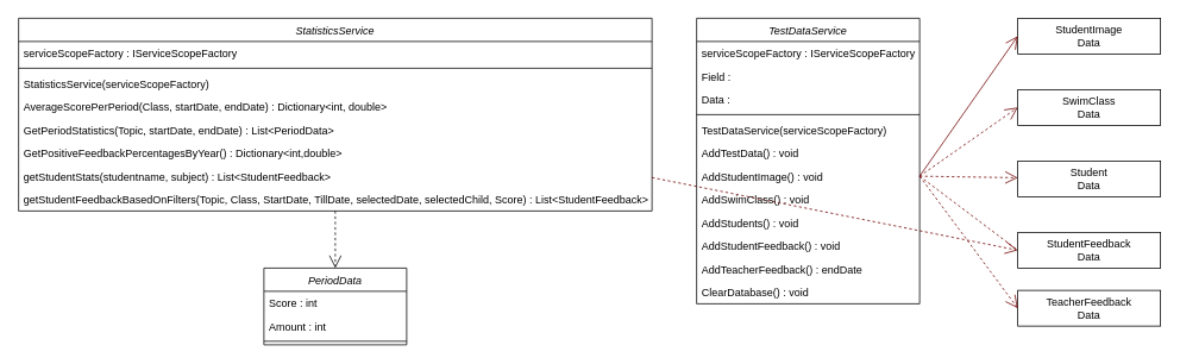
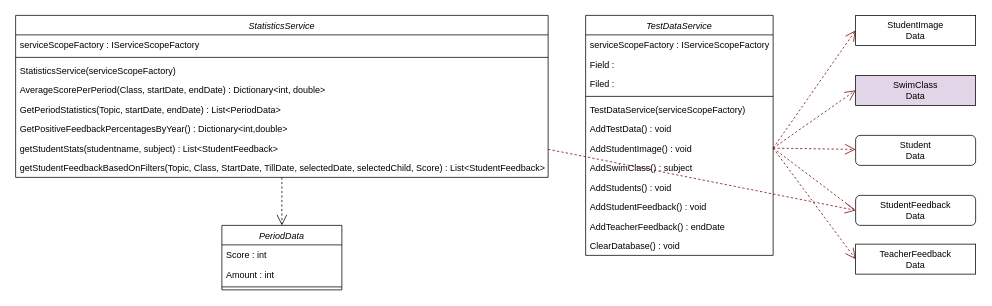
  <mxCell id="0" />
  <mxCell id="1" parent="0" />
  <mxCell id="2" value="StatisticsService" style="swimlane;fontStyle=2;align=center;verticalAlign=top;childLayout=stackLayout;horizontal=1;startSize=26;horizontalStack=0;resizeParent=1;resizeLast=0;collapsible=1;marginBottom=0;rounded=0;shadow=0;strokeWidth=1;" parent="1" vertex="1"><mxGeometry x="20" y="20" width="710" height="216" as="geometry"><mxRectangle x="230" y="140" width="160" height="26" as="alternateBounds" /></mxGeometry></mxCell>
  <mxCell id="3" value="serviceScopeFactory : IServiceScopeFactory" style="text;align=left;verticalAlign=top;spacingLeft=4;spacingRight=4;overflow=hidden;rotatable=0;points=[[0,0.5],[1,0.5]];portConstraint=eastwest;" parent="2" vertex="1"><mxGeometry y="26" width="710" height="26" as="geometry" /></mxCell>
  <mxCell id="4" value="" style="line;html=1;strokeWidth=1;align=left;verticalAlign=middle;spacingTop=-1;spacingLeft=3;spacingRight=3;rotatable=0;labelPosition=right;points=[];portConstraint=eastwest;" parent="2" vertex="1"><mxGeometry y="52" width="710" height="8" as="geometry" /></mxCell>
  <mxCell id="5" value="StatisticsService(serviceScopeFactory)" style="text;align=left;verticalAlign=top;spacingLeft=4;spacingRight=4;overflow=hidden;rotatable=0;points=[[0,0.5],[1,0.5]];portConstraint=eastwest;" parent="2" vertex="1"><mxGeometry y="60" width="710" height="26" as="geometry" /></mxCell>
  <mxCell id="6" value="AverageScorePerPeriod(Class, startDate, endDate) : Dictionary&lt;int, double&gt;" style="text;align=left;verticalAlign=top;spacingLeft=4;spacingRight=4;overflow=hidden;rotatable=0;points=[[0,0.5],[1,0.5]];portConstraint=eastwest;" parent="2" vertex="1"><mxGeometry y="86" width="710" height="26" as="geometry" /></mxCell>
  <mxCell id="7" value="GetPeriodStatistics(Topic, startDate, endDate) : List&lt;PeriodData&gt;" style="text;align=left;verticalAlign=top;spacingLeft=4;spacingRight=4;overflow=hidden;rotatable=0;points=[[0,0.5],[1,0.5]];portConstraint=eastwest;" parent="2" vertex="1"><mxGeometry y="112" width="710" height="26" as="geometry" /></mxCell>
  <mxCell id="8" value="GetPositiveFeedbackPercentagesByYear() : Dictionary&lt;int,double&gt;" style="text;align=left;verticalAlign=top;spacingLeft=4;spacingRight=4;overflow=hidden;rotatable=0;points=[[0,0.5],[1,0.5]];portConstraint=eastwest;" parent="2" vertex="1"><mxGeometry y="138" width="710" height="26" as="geometry" /></mxCell>
  <mxCell id="9" value="getStudentStats(studentname, subject) : List&lt;StudentFeedback&gt;" style="text;align=left;verticalAlign=top;spacingLeft=4;spacingRight=4;overflow=hidden;rotatable=0;points=[[0,0.5],[1,0.5]];portConstraint=eastwest;" parent="2" vertex="1"><mxGeometry y="164" width="710" height="26" as="geometry" /></mxCell>
  <mxCell id="10" value="getStudentFeedbackBasedOnFilters(Topic, Class, StartDate, TillDate, selectedDate, selectedChild, Score) : List&lt;StudentFeedback&gt;" style="text;align=left;verticalAlign=top;spacingLeft=4;spacingRight=4;overflow=hidden;rotatable=0;points=[[0,0.5],[1,0.5]];portConstraint=eastwest;" parent="2" vertex="1"><mxGeometry y="190" width="710" height="26" as="geometry" /></mxCell>
  <mxCell id="11" value="TestDataService" style="swimlane;fontStyle=2;align=center;verticalAlign=top;childLayout=stackLayout;horizontal=1;startSize=26;horizontalStack=0;resizeParent=1;resizeLast=0;collapsible=1;marginBottom=0;rounded=0;shadow=0;strokeWidth=1;" parent="1" vertex="1"><mxGeometry x="780" y="20" width="250" height="320" as="geometry"><mxRectangle x="230" y="140" width="160" height="26" as="alternateBounds" /></mxGeometry></mxCell>
  <mxCell id="12" value="serviceScopeFactory : IServiceScopeFactory" style="text;align=left;verticalAlign=top;spacingLeft=4;spacingRight=4;overflow=hidden;rotatable=0;points=[[0,0.5],[1,0.5]];portConstraint=eastwest;" parent="11" vertex="1"><mxGeometry y="26" width="250" height="26" as="geometry" /></mxCell>
  <mxCell id="13" value="Field : " style="text;align=left;verticalAlign=top;spacingLeft=4;spacingRight=4;overflow=hidden;rotatable=0;points=[[0,0.5],[1,0.5]];portConstraint=eastwest;rounded=0;shadow=0;html=0;" parent="11" vertex="1"><mxGeometry y="52" width="250" height="26" as="geometry" /></mxCell>
- <mxCell id="14" value="Data : " style="text;align=left;verticalAlign=top;spacingLeft=4;spacingRight=4;overflow=hidden;rotatable=0;points=[[0,0.5],[1,0.5]];portConstraint=eastwest;rounded=0;shadow=0;html=0;" parent="11" vertex="1"><mxGeometry y="78" width="250" height="26" as="geometry" /></mxCell>
+ <mxCell id="14" value="Filed : " style="text;align=left;verticalAlign=top;spacingLeft=4;spacingRight=4;overflow=hidden;rotatable=0;points=[[0,0.5],[1,0.5]];portConstraint=eastwest;rounded=0;shadow=0;html=0;" parent="11" vertex="1"><mxGeometry y="78" width="250" height="26" as="geometry" /></mxCell>
  <mxCell id="15" value="" style="line;html=1;strokeWidth=1;align=left;verticalAlign=middle;spacingTop=-1;spacingLeft=3;spacingRight=3;rotatable=0;labelPosition=right;points=[];portConstraint=eastwest;" parent="11" vertex="1"><mxGeometry y="104" width="250" height="8" as="geometry" /></mxCell>
  <mxCell id="16" value="TestDataService(serviceScopeFactory)" style="text;align=left;verticalAlign=top;spacingLeft=4;spacingRight=4;overflow=hidden;rotatable=0;points=[[0,0.5],[1,0.5]];portConstraint=eastwest;" parent="11" vertex="1"><mxGeometry y="112" width="250" height="26" as="geometry" /></mxCell>
  <mxCell id="17" value="AddTestData() : void" style="text;align=left;verticalAlign=top;spacingLeft=4;spacingRight=4;overflow=hidden;rotatable=0;points=[[0,0.5],[1,0.5]];portConstraint=eastwest;" parent="11" vertex="1"><mxGeometry y="138" width="250" height="26" as="geometry" /></mxCell>
  <mxCell id="18" value="AddStudentImage() : void" style="text;align=left;verticalAlign=top;spacingLeft=4;spacingRight=4;overflow=hidden;rotatable=0;points=[[0,0.5],[1,0.5]];portConstraint=eastwest;" parent="11" vertex="1"><mxGeometry y="164" width="250" height="26" as="geometry" /></mxCell>
- <mxCell id="19" value="AddSwimClass() : void" style="text;align=left;verticalAlign=top;spacingLeft=4;spacingRight=4;overflow=hidden;rotatable=0;points=[[0,0.5],[1,0.5]];portConstraint=eastwest;" parent="11" vertex="1"><mxGeometry y="190" width="250" height="26" as="geometry" /></mxCell>
+ <mxCell id="19" value="AddSwimClass() : subject" style="text;align=left;verticalAlign=top;spacingLeft=4;spacingRight=4;overflow=hidden;rotatable=0;points=[[0,0.5],[1,0.5]];portConstraint=eastwest;" parent="11" vertex="1"><mxGeometry y="190" width="250" height="26" as="geometry" /></mxCell>
  <mxCell id="20" value="AddStudents() : void" style="text;align=left;verticalAlign=top;spacingLeft=4;spacingRight=4;overflow=hidden;rotatable=0;points=[[0,0.5],[1,0.5]];portConstraint=eastwest;" parent="11" vertex="1"><mxGeometry y="216" width="250" height="26" as="geometry" /></mxCell>
  <mxCell id="21" value="AddStudentFeedback() : void" style="text;align=left;verticalAlign=top;spacingLeft=4;spacingRight=4;overflow=hidden;rotatable=0;points=[[0,0.5],[1,0.5]];portConstraint=eastwest;" parent="11" vertex="1"><mxGeometry y="242" width="250" height="26" as="geometry" /></mxCell>
  <mxCell id="22" value="AddTeacherFeedback() : endDate" style="text;align=left;verticalAlign=top;spacingLeft=4;spacingRight=4;overflow=hidden;rotatable=0;points=[[0,0.5],[1,0.5]];portConstraint=eastwest;" parent="11" vertex="1"><mxGeometry y="268" width="250" height="26" as="geometry" /></mxCell>
  <mxCell id="23" value="ClearDatabase() : void" style="text;align=left;verticalAlign=top;spacingLeft=4;spacingRight=4;overflow=hidden;rotatable=0;points=[[0,0.5],[1,0.5]];portConstraint=eastwest;" parent="11" vertex="1"><mxGeometry y="294" width="250" height="26" as="geometry" /></mxCell>
  <mxCell id="24" value="PeriodData" style="swimlane;fontStyle=2;align=center;verticalAlign=top;childLayout=stackLayout;horizontal=1;startSize=26;horizontalStack=0;resizeParent=1;resizeLast=0;collapsible=1;marginBottom=0;rounded=0;shadow=0;strokeWidth=1;" parent="1" vertex="1"><mxGeometry x="295" y="300" width="160" height="86" as="geometry"><mxRectangle x="230" y="140" width="160" height="26" as="alternateBounds" /></mxGeometry></mxCell>
  <mxCell id="25" value="Score : int" style="text;align=left;verticalAlign=top;spacingLeft=4;spacingRight=4;overflow=hidden;rotatable=0;points=[[0,0.5],[1,0.5]];portConstraint=eastwest;" parent="24" vertex="1"><mxGeometry y="26" width="160" height="26" as="geometry" /></mxCell>
  <mxCell id="26" value="Amount : int" style="text;align=left;verticalAlign=top;spacingLeft=4;spacingRight=4;overflow=hidden;rotatable=0;points=[[0,0.5],[1,0.5]];portConstraint=eastwest;rounded=0;shadow=0;html=0;" parent="24" vertex="1"><mxGeometry y="52" width="160" height="26" as="geometry" /></mxCell>
  <mxCell id="27" value="" style="line;html=1;strokeWidth=1;align=left;verticalAlign=middle;spacingTop=-1;spacingLeft=3;spacingRight=3;rotatable=0;labelPosition=right;points=[];portConstraint=eastwest;" parent="24" vertex="1"><mxGeometry y="78" width="160" height="8" as="geometry" /></mxCell>
  <mxCell id="28" value="Use" style="endArrow=open;endSize=12;dashed=1;html=1;rounded=0;edgeStyle=orthogonalEdgeStyle;fontColor=none;noLabel=1;" edge="1" parent="1" source="2" target="24"><mxGeometry width="160" relative="1" as="geometry"><mxPoint x="110" y="320" as="sourcePoint" /><mxPoint x="270" y="320" as="targetPoint" /></mxGeometry></mxCell>
  <mxCell id="29" value="TeacherFeedback&lt;br&gt;Data" style="rounded=0;whiteSpace=wrap;html=1;" vertex="1" parent="1"><mxGeometry x="1140" y="325" width="160" height="40" as="geometry" /></mxCell>
  <mxCell id="30" value="StudentImage&lt;br&gt;Data" style="rounded=0;whiteSpace=wrap;html=1;" vertex="1" parent="1"><mxGeometry x="1140" y="20" width="160" height="40" as="geometry" /></mxCell>
- <mxCell id="31" value="SwimClass&lt;br&gt;Data" style="rounded=0;whiteSpace=wrap;html=1;" vertex="1" parent="1"><mxGeometry x="1140" y="100" width="160" height="40" as="geometry" /></mxCell>
- <mxCell id="32" value="Student&lt;br&gt;Data" style="rounded=0;whiteSpace=wrap;html=1;" vertex="1" parent="1"><mxGeometry x="1140" y="180" width="160" height="40" as="geometry" /></mxCell>
- <mxCell id="33" value="StudentFeedback&lt;br&gt;Data" style="rounded=0;whiteSpace=wrap;html=1;" vertex="1" parent="1"><mxGeometry x="1140" y="260" width="160" height="40" as="geometry" /></mxCell>
+ <mxCell id="31" value="SwimClass&lt;br&gt;Data" style="rounded=0;whiteSpace=wrap;html=1;fillColor=#e1d5e7;" vertex="1" parent="1"><mxGeometry x="1140" y="100" width="160" height="40" as="geometry" /></mxCell>
+ <mxCell id="32" value="Student&lt;br&gt;Data" style="whiteSpace=wrap;html=1;rounded=1;" vertex="1" parent="1"><mxGeometry x="1140" y="180" width="160" height="40" as="geometry" /></mxCell>
+ <mxCell id="33" value="StudentFeedback&lt;br&gt;Data" style="whiteSpace=wrap;html=1;rounded=1;" vertex="1" parent="1"><mxGeometry x="1140" y="260" width="160" height="40" as="geometry" /></mxCell>
  <mxCell id="34" value="Use" style="endArrow=open;endSize=12;dashed=1;html=1;rounded=0;fontColor=none;noLabel=1;endFill=0;fillColor=#a20025;strokeColor=#6F0000;exitX=1;exitY=0.5;exitDx=0;exitDy=0;entryX=0;entryY=0.5;entryDx=0;entryDy=0;" edge="1" parent="1" source="18" target="29"><mxGeometry width="160" relative="1" as="geometry"><mxPoint x="949" y="-30" as="sourcePoint" /><mxPoint x="930" y="-110" as="targetPoint" /></mxGeometry></mxCell>
- <mxCell id="35" value="Use" style="endArrow=open;endSize=12;dashed=0;html=1;rounded=0;fontColor=none;noLabel=1;endFill=0;fillColor=#a20025;strokeColor=#6F0000;exitX=1;exitY=0.5;exitDx=0;exitDy=0;entryX=0;entryY=0.5;entryDx=0;entryDy=0;" edge="1" parent="1" source="18" target="30"><mxGeometry width="160" relative="1" as="geometry"><mxPoint x="959" y="-20" as="sourcePoint" /><mxPoint x="940" y="-100" as="targetPoint" /></mxGeometry></mxCell>
+ <mxCell id="35" value="Use" style="endArrow=open;endSize=12;dashed=1;html=1;rounded=0;fontColor=none;noLabel=1;endFill=0;fillColor=#a20025;strokeColor=#6F0000;exitX=1;exitY=0.5;exitDx=0;exitDy=0;entryX=0;entryY=0.5;entryDx=0;entryDy=0;" edge="1" parent="1" source="18" target="30"><mxGeometry width="160" relative="1" as="geometry"><mxPoint x="959" y="-20" as="sourcePoint" /><mxPoint x="940" y="-100" as="targetPoint" /></mxGeometry></mxCell>
  <mxCell id="36" value="Use" style="endArrow=none;endSize=12;dashed=1;html=1;rounded=0;fontColor=none;noLabel=1;endFill=0;fillColor=#a20025;strokeColor=#6F0000;exitX=1;exitY=0.5;exitDx=0;exitDy=0;entryX=0;entryY=0.5;entryDx=0;entryDy=0;" edge="1" parent="1" source="18" target="33"><mxGeometry width="160" relative="1" as="geometry"><mxPoint x="959" y="-20" as="sourcePoint" /><mxPoint x="940" y="-100" as="targetPoint" /></mxGeometry></mxCell>
  <mxCell id="37" value="Use" style="endArrow=open;endSize=12;dashed=1;html=1;rounded=0;fontColor=none;noLabel=1;endFill=0;fillColor=#a20025;strokeColor=#6F0000;exitX=1;exitY=0.5;exitDx=0;exitDy=0;" edge="1" parent="1" source="18" target="32"><mxGeometry width="160" relative="1" as="geometry"><mxPoint x="969" y="-10" as="sourcePoint" /><mxPoint x="950" y="-90" as="targetPoint" /></mxGeometry></mxCell>
  <mxCell id="38" value="Use" style="endArrow=open;endSize=12;dashed=1;html=1;rounded=0;fontColor=none;noLabel=1;endFill=0;fillColor=#a20025;strokeColor=#6F0000;exitX=1;exitY=0.5;exitDx=0;exitDy=0;entryX=0;entryY=0.5;entryDx=0;entryDy=0;" edge="1" parent="1" source="18" target="31"><mxGeometry width="160" relative="1" as="geometry"><mxPoint x="979" y="0" as="sourcePoint" /><mxPoint x="960" y="-80" as="targetPoint" /></mxGeometry></mxCell>
  <mxCell id="39" value="Use" style="endArrow=open;endSize=12;dashed=1;html=1;rounded=0;fontColor=none;noLabel=1;endFill=0;fillColor=#a20025;strokeColor=#6F0000;entryX=0;entryY=0.5;entryDx=0;entryDy=0;" edge="1" parent="1" source="2" target="33"><mxGeometry width="160" relative="1" as="geometry"><mxPoint x="1040" y="207" as="sourcePoint" /><mxPoint x="1110" y="290" as="targetPoint" /></mxGeometry></mxCell>
